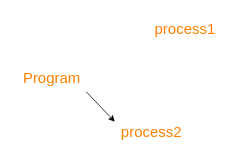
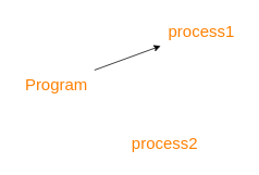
  <mxCell id="0" />
  <mxCell id="1" parent="0" />
- <mxCell id="3" style="edgeStyle=none;html=1;entryX=0.014;entryY=0.139;entryDx=0;entryDy=0;entryPerimeter=0;fontSize=20;fontColor=#FF8000;exitX=0.992;exitY=1.028;exitDx=0;exitDy=0;exitPerimeter=0;" edge="1" parent="1" source="4" target="6"><mxGeometry relative="1" as="geometry" /></mxCell>
+ <mxCell id="2" style="edgeStyle=none;html=1;fontSize=20;fontColor=#FF8000;" edge="1" parent="1" source="4" target="5"><mxGeometry relative="1" as="geometry" /></mxCell>
  <mxCell id="4" value="&lt;font color=&quot;#ff8000&quot; style=&quot;font-size: 20px;&quot;&gt;Program&lt;/font&gt;" style="text;html=1;align=center;verticalAlign=middle;resizable=0;points=[];autosize=1;strokeColor=none;fillColor=none;" vertex="1" parent="1"><mxGeometry x="20" y="85" width="95" height="36" as="geometry" /></mxCell>
  <mxCell id="5" value="process1" style="text;html=1;align=center;verticalAlign=middle;resizable=0;points=[];autosize=1;strokeColor=none;fillColor=none;fontSize=20;fontColor=#FF8000;" vertex="1" parent="1"><mxGeometry x="196" y="20" width="99" height="36" as="geometry" /></mxCell>
  <mxCell id="6" value="process2" style="text;html=1;align=center;verticalAlign=middle;resizable=0;points=[];autosize=1;strokeColor=none;fillColor=none;fontSize=20;fontColor=#FF8000;" vertex="1" parent="1"><mxGeometry x="151" y="157" width="99" height="36" as="geometry" /></mxCell>
